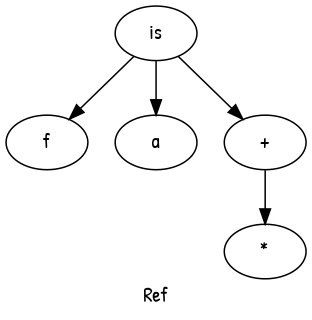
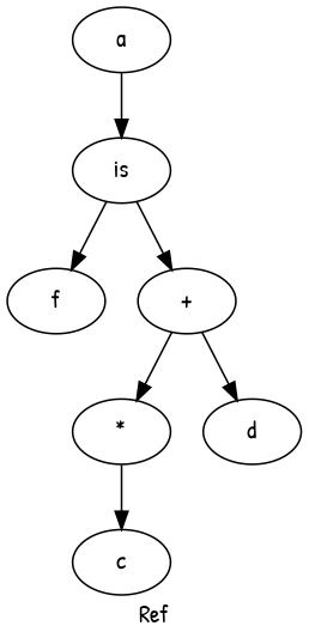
  digraph {
    fontname="Patrick Hand"
    label=Ref
    node [fontname="Patrick Hand"]
    edge [fontname="Patrick Hand"]
    n1 [label=f]
    n2 [label=is]
    n3 [label=a]
    n4 [label="+"]
    n5 [label="*"]
+   n6 [label=d]
+   n7 [label=c]
    n2 -> n1
-   n2 -> n3
+   n3 -> n2
    n2 -> n4
    n4 -> n5
+   n4 -> n6
+   n5 -> n7
  }
